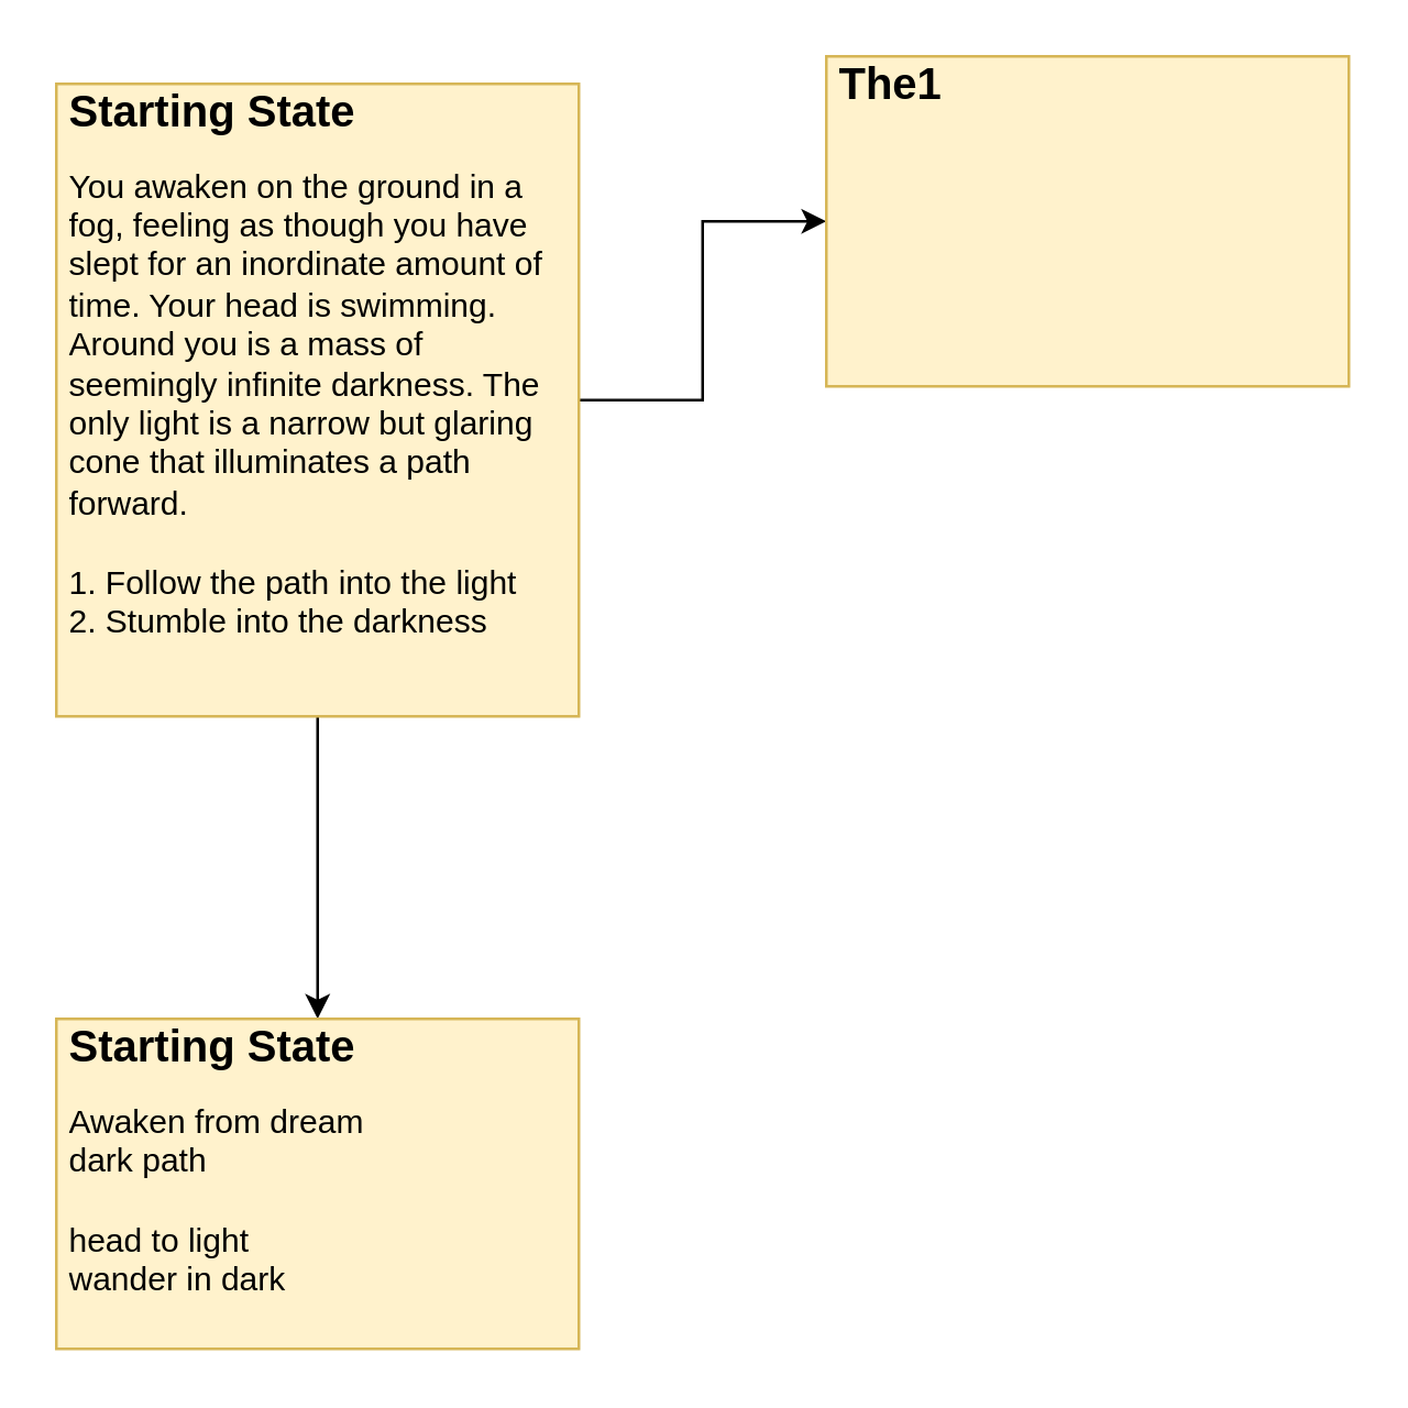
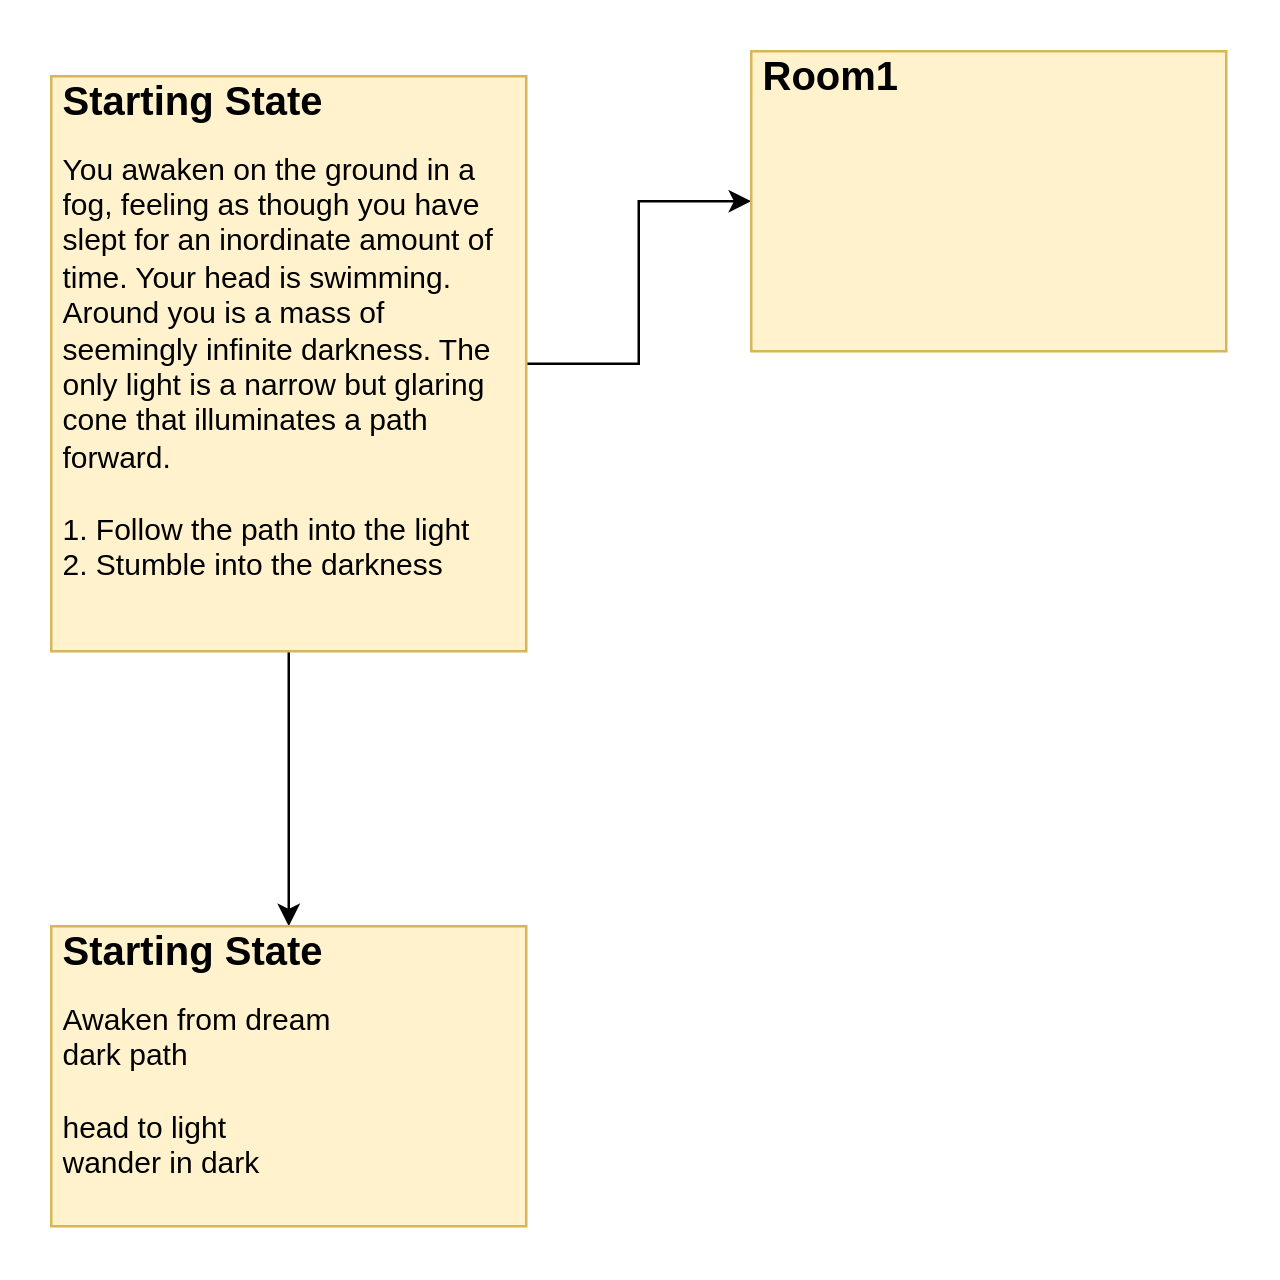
  <mxCell id="0" />
  <mxCell id="1" parent="0" />
  <mxCell id="2" style="edgeStyle=orthogonalEdgeStyle;rounded=0;orthogonalLoop=1;jettySize=auto;html=1;" parent="1" source="4" target="5" edge="1"><mxGeometry relative="1" as="geometry" /></mxCell>
  <mxCell id="3" style="edgeStyle=orthogonalEdgeStyle;rounded=0;orthogonalLoop=1;jettySize=auto;html=1;" parent="1" source="4" target="6" edge="1"><mxGeometry relative="1" as="geometry" /></mxCell>
  <mxCell id="4" value="&lt;h1 style=&quot;font-size: 16px&quot;&gt;Starting State&lt;/h1&gt;&lt;div&gt;You awaken on the ground in a fog, feeling as though you have slept for an inordinate amount of time. Your head is swimming. Around you is a mass of seemingly infinite darkness. The only light is a narrow but glaring cone that illuminates a path forward.&amp;nbsp;&lt;/div&gt;&lt;div&gt;&lt;br&gt;&lt;/div&gt;&lt;div&gt;1. Follow the path into the light&lt;/div&gt;&lt;div&gt;2. Stumble into the darkness&lt;/div&gt;" style="text;html=1;strokeColor=#d6b656;fillColor=#fff2cc;spacing=5;spacingTop=-20;whiteSpace=wrap;overflow=hidden;rounded=0;comic=0;glass=0;labelBorderColor=none;perimeterSpacing=0;direction=west;" parent="1" vertex="1"><mxGeometry x="20" y="30" width="190" height="230" as="geometry" /></mxCell>
- <mxCell id="5" value="&lt;h1 style=&quot;font-size: 16px&quot;&gt;The1&lt;/h1&gt;&lt;div&gt;&lt;br&gt;&lt;/div&gt;" style="text;html=1;strokeColor=#d6b656;fillColor=#fff2cc;spacing=5;spacingTop=-20;whiteSpace=wrap;overflow=hidden;rounded=0;comic=0;glass=0;labelBorderColor=none;perimeterSpacing=0;" parent="1" vertex="1"><mxGeometry x="300" y="20" width="190" height="120" as="geometry" /></mxCell>
+ <mxCell id="5" value="&lt;h1 style=&quot;font-size: 16px&quot;&gt;Room1&lt;/h1&gt;&lt;div&gt;&lt;br&gt;&lt;/div&gt;" style="text;html=1;strokeColor=#d6b656;fillColor=#fff2cc;spacing=5;spacingTop=-20;whiteSpace=wrap;overflow=hidden;rounded=0;comic=0;glass=0;labelBorderColor=none;perimeterSpacing=0;" parent="1" vertex="1"><mxGeometry x="300" y="20" width="190" height="120" as="geometry" /></mxCell>
  <mxCell id="6" value="&lt;h1 style=&quot;font-size: 16px&quot;&gt;Starting State&lt;/h1&gt;&lt;div&gt;Awaken from dream&lt;/div&gt;&lt;div&gt;dark path&lt;/div&gt;&lt;div&gt;&lt;br&gt;&lt;/div&gt;&lt;div&gt;head to light&amp;nbsp;&lt;/div&gt;&lt;div&gt;wander in dark&lt;/div&gt;" style="text;html=1;strokeColor=#d6b656;fillColor=#fff2cc;spacing=5;spacingTop=-20;whiteSpace=wrap;overflow=hidden;rounded=0;comic=0;glass=0;labelBorderColor=none;perimeterSpacing=0;" parent="1" vertex="1"><mxGeometry x="20" y="370" width="190" height="120" as="geometry" /></mxCell>
